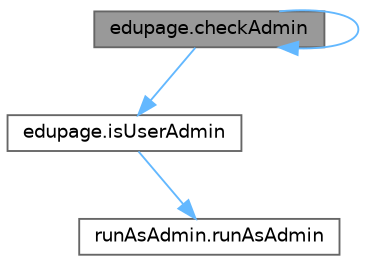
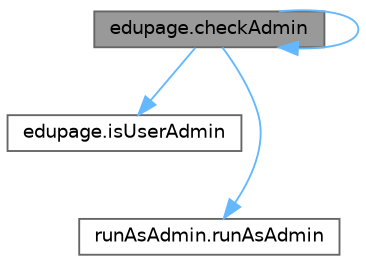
  digraph {
    rankdir=TB
    node [color=grey40 fillcolor=white fontname=Helvetica fontsize=10 shape=box style=filled]
    edge [color=steelblue1 fontname=Helvetica fontsize=10 labelfontname=Helvetica labelfontsize=10 style=solid]
    n1 [color=gray40 fillcolor=grey60 fontcolor=black height=0.2 label="edupage.checkAdmin" width=0.4]
    n2 [height=0.2 label="edupage.isUserAdmin" width=0.4]
    n3 [height=0.2 label="runAsAdmin.runAsAdmin" width=0.4]
    n1 -> n1
    n1 -> n2
-   n2 -> n3
+   n1 -> n3
  }
